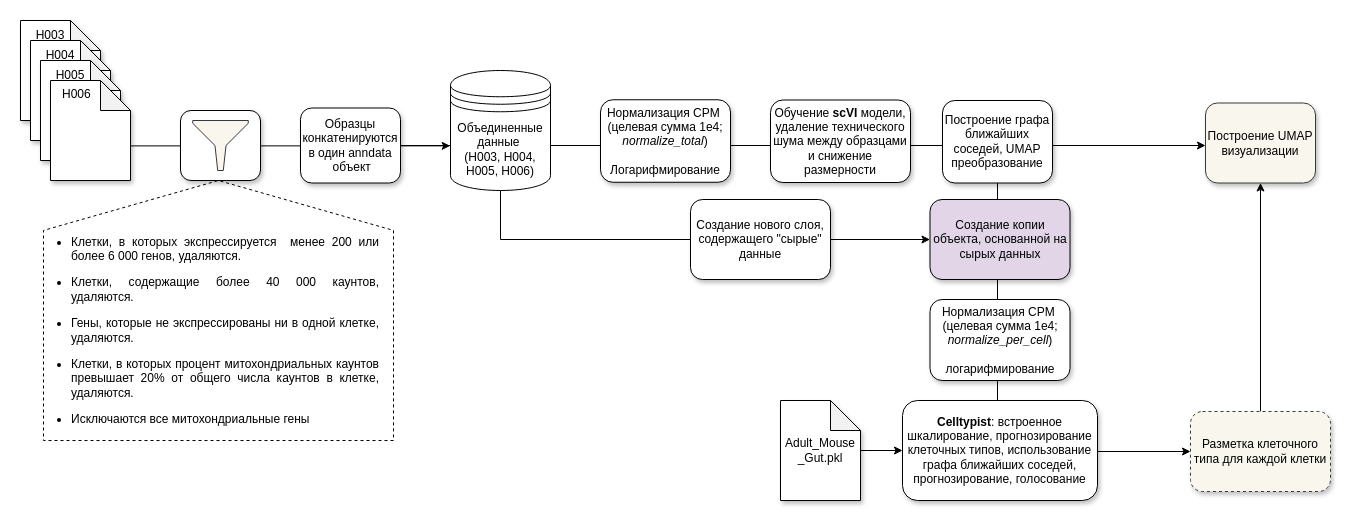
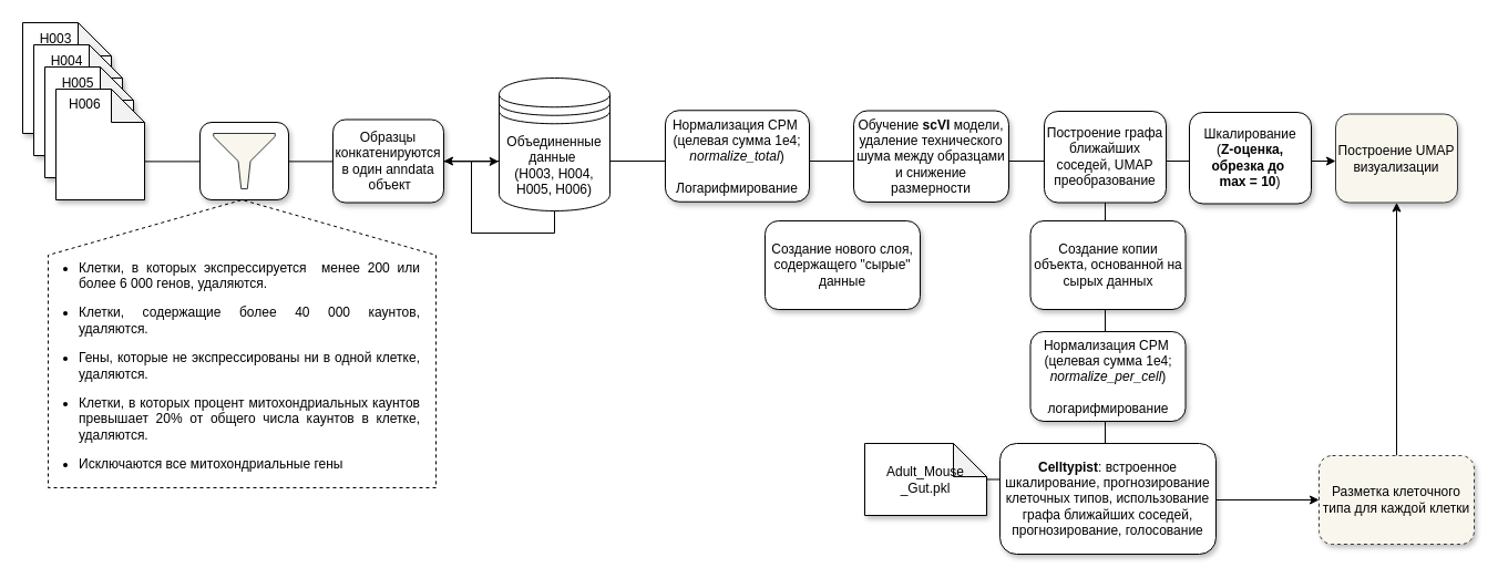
  <mxCell id="0" />
  <mxCell id="1" parent="0" />
  <mxCell id="2" style="edgeStyle=orthogonalEdgeStyle;rounded=0;orthogonalLoop=1;jettySize=auto;html=1;exitX=0;exitY=0;exitDx=80;exitDy=65;exitPerimeter=0;entryX=-0.003;entryY=0.628;entryDx=0;entryDy=0;entryPerimeter=0;" parent="1" source="8" target="24" edge="1"><mxGeometry relative="1" as="geometry"><mxPoint x="450" y="150" as="targetPoint" /><Array as="points"><mxPoint x="450" y="145" /></Array></mxGeometry></mxCell>
  <mxCell id="3" value="" style="shape=offPageConnector;whiteSpace=wrap;html=1;rotation=-180;size=0.192;dashed=1;" parent="1" vertex="1"><mxGeometry x="43" y="180" width="350" height="260" as="geometry" /></mxCell>
  <mxCell id="4" value="" style="group" parent="1" vertex="1" connectable="0"><mxGeometry x="20" y="20" width="110" height="160" as="geometry" /></mxCell>
  <mxCell id="5" value="" style="shape=note;whiteSpace=wrap;html=1;backgroundOutline=1;darkOpacity=0.05;align=left;shadow=1;" parent="4" vertex="1"><mxGeometry width="80" height="100" as="geometry" /></mxCell>
  <mxCell id="6" value="" style="shape=note;whiteSpace=wrap;html=1;backgroundOutline=1;darkOpacity=0.05;shadow=1;" parent="4" vertex="1"><mxGeometry x="10" y="20" width="80" height="100" as="geometry" /></mxCell>
  <mxCell id="7" value="" style="shape=note;whiteSpace=wrap;html=1;backgroundOutline=1;darkOpacity=0.05;shadow=1;" parent="4" vertex="1"><mxGeometry x="20" y="40" width="80" height="100" as="geometry" /></mxCell>
  <mxCell id="8" value="" style="shape=note;whiteSpace=wrap;html=1;backgroundOutline=1;darkOpacity=0.05;shadow=1;" parent="4" vertex="1"><mxGeometry x="30" y="60" width="80" height="100" as="geometry" /></mxCell>
  <mxCell id="9" value="H003" style="text;html=1;strokeColor=none;fillColor=none;align=center;verticalAlign=middle;whiteSpace=wrap;rounded=0;" parent="4" vertex="1"><mxGeometry width="60" height="30" as="geometry" /></mxCell>
  <mxCell id="10" value="&lt;div&gt;H004&lt;/div&gt;" style="text;html=1;strokeColor=none;fillColor=none;align=center;verticalAlign=middle;whiteSpace=wrap;rounded=0;" parent="4" vertex="1"><mxGeometry x="10" y="20" width="60" height="30" as="geometry" /></mxCell>
  <mxCell id="11" value="H005" style="text;html=1;strokeColor=none;fillColor=none;align=center;verticalAlign=middle;whiteSpace=wrap;rounded=0;" parent="4" vertex="1"><mxGeometry x="20" y="40" width="60" height="30" as="geometry" /></mxCell>
  <mxCell id="12" value="H006" style="text;whiteSpace=wrap;html=1;" parent="4" vertex="1"><mxGeometry x="40" y="60" width="60" height="40" as="geometry" /></mxCell>
  <mxCell id="13" value="" style="group;shadow=1;" parent="1" vertex="1" connectable="0"><mxGeometry x="180" y="110" width="120" height="70" as="geometry" /></mxCell>
  <mxCell id="14" value="" style="rounded=1;whiteSpace=wrap;html=1;shadow=1;" parent="13" vertex="1"><mxGeometry width="80" height="70" as="geometry" /></mxCell>
  <mxCell id="15" value="" style="sketch=0;aspect=fixed;pointerEvents=1;shadow=0;dashed=0;html=1;strokeColor=#36393d;labelPosition=center;verticalLabelPosition=bottom;verticalAlign=top;align=center;fillColor=#f9f7ed;shape=mxgraph.mscae.enterprise.filter" parent="13" vertex="1"><mxGeometry x="12.22" y="10" width="55.56" height="50" as="geometry" /></mxCell>
  <mxCell id="16" value="&lt;ul&gt;&lt;li&gt;&lt;div align=&quot;justify&quot;&gt;Клетки, в которых экспрессируется&amp;nbsp; менее 200 или более 6 000 генов, удаляются.&lt;/div&gt;&lt;/li&gt;&lt;/ul&gt;&lt;ul&gt;&lt;li&gt;&lt;div align=&quot;justify&quot;&gt;Клетки, содержащие более 40 000 каунтов, удаляются.&lt;br&gt;&lt;/div&gt;&lt;/li&gt;&lt;/ul&gt;&lt;div align=&quot;justify&quot;&gt;&lt;ul&gt;&lt;li&gt;Гены, которые не экспрессированы ни в одной клетке, удаляются.&lt;/li&gt;&lt;/ul&gt;&lt;ul&gt;&lt;li&gt;Клетки, в которых процент митохондриальных каунтов превышает 20% от общего числа каунтов в клетке, удаляются. &lt;br&gt;&lt;/li&gt;&lt;/ul&gt;&lt;ul&gt;&lt;li&gt;Исключаются все митохондриальные гены&lt;br&gt;&lt;/li&gt;&lt;/ul&gt;&lt;/div&gt;" style="text;html=1;strokeColor=none;fillColor=none;align=center;verticalAlign=middle;whiteSpace=wrap;rounded=0;" parent="1" vertex="1"><mxGeometry x="30" y="180" width="350" height="300" as="geometry" /></mxCell>
  <mxCell id="17" style="edgeStyle=orthogonalEdgeStyle;rounded=0;orthogonalLoop=1;jettySize=auto;html=1;exitX=1;exitY=0.5;exitDx=0;exitDy=0;" parent="1" source="18" target="22" edge="1"><mxGeometry relative="1" as="geometry"><Array as="points"><mxPoint x="870" y="145" /><mxPoint x="870" y="145" /></Array></mxGeometry></mxCell>
  <mxCell id="18" value="&lt;div&gt;Образцы&lt;/div&gt;&lt;div&gt;конкатенируются&lt;/div&gt;&lt;div&gt;в один anndata&lt;/div&gt;&lt;div&gt;&amp;nbsp;объект&lt;br&gt;&lt;/div&gt;" style="rounded=1;whiteSpace=wrap;html=1;shadow=1;" parent="1" vertex="1"><mxGeometry x="300" y="107.5" width="100" height="75" as="geometry" /></mxCell>
  <mxCell id="19" value="&lt;div&gt;Обучение &lt;b&gt;scVI&lt;/b&gt; модели, удаление технического шума между образцами и снижение размерности&lt;br&gt;&lt;/div&gt;" style="rounded=1;whiteSpace=wrap;html=1;shadow=1;" parent="1" vertex="1"><mxGeometry x="770" y="99.5" width="140" height="82.5" as="geometry" /></mxCell>
  <mxCell id="20" style="edgeStyle=orthogonalEdgeStyle;rounded=0;orthogonalLoop=1;jettySize=auto;html=1;exitX=0.5;exitY=1;exitDx=0;exitDy=0;entryX=0;entryY=0.5;entryDx=0;entryDy=0;" parent="1" source="21" target="29" edge="1"><mxGeometry relative="1" as="geometry" /></mxCell>
  <mxCell id="21" value="Построение графа ближайших соседей, UMAP преобразование " style="rounded=1;whiteSpace=wrap;html=1;shadow=1;" parent="1" vertex="1"><mxGeometry x="942" y="100" width="110" height="82.5" as="geometry" /></mxCell>
  <mxCell id="22" value="Построение UMAP визуализации" style="rounded=1;whiteSpace=wrap;html=1;shadow=1;fillColor=#f9f7ed;strokeColor=#36393d;" parent="1" vertex="1"><mxGeometry x="1205" y="102.5" width="110" height="80" as="geometry" /></mxCell>
- <mxCell id="23" style="edgeStyle=orthogonalEdgeStyle;rounded=0;orthogonalLoop=1;jettySize=auto;html=1;exitX=0.5;exitY=1;exitDx=0;exitDy=0;entryX=0;entryY=0.5;entryDx=0;entryDy=0;" parent="1" source="24" target="31" edge="1"><mxGeometry relative="1" as="geometry" /></mxCell>
+ <mxCell id="23" style="edgeStyle=orthogonalEdgeStyle;rounded=0;orthogonalLoop=1;jettySize=auto;html=1;exitX=0.5;exitY=1;exitDx=0;exitDy=0;" parent="1" source="24" target="18" edge="1"><mxGeometry relative="1" as="geometry" /></mxCell>
  <mxCell id="24" value="&lt;div&gt;Объединенные данные&amp;nbsp;&lt;/div&gt;&lt;div&gt;(H003, H004, H005, H006)&lt;/div&gt;" style="shape=datastore;whiteSpace=wrap;html=1;" parent="1" vertex="1"><mxGeometry x="450" y="70" width="100" height="120" as="geometry" /></mxCell>
  <mxCell id="25" value="" style="edgeStyle=orthogonalEdgeStyle;rounded=0;orthogonalLoop=1;jettySize=auto;html=1;" parent="1" source="26" target="30" edge="1"><mxGeometry relative="1" as="geometry" /></mxCell>
- <mxCell id="26" value="&lt;div&gt;Adult_Mouse&lt;/div&gt;&lt;div&gt;_Gut.pkl&lt;/div&gt;" style="shape=note;whiteSpace=wrap;html=1;backgroundOutline=1;darkOpacity=0.05;shadow=1;" parent="1" vertex="1"><mxGeometry x="780" y="400" width="80" height="100" as="geometry" /></mxCell>
+ <mxCell id="26" value="&lt;div&gt;Adult_Mouse&lt;/div&gt;&lt;div&gt;_Gut.pkl&lt;/div&gt;" style="shape=note;whiteSpace=wrap;html=1;backgroundOutline=1;darkOpacity=0.05;shadow=1;" parent="1" vertex="1"><mxGeometry x="780" y="400" width="110" height="65" as="geometry" /></mxCell>
  <mxCell id="27" value="&lt;div align=&quot;center&quot;&gt;Нормализация CPM&amp;nbsp;&lt;div&gt;(целевая сумма 1e4;&lt;i&gt; normalize_per_cell&lt;/i&gt;)&lt;/div&gt;&lt;/div&gt;&lt;div align=&quot;center&quot;&gt;&lt;br&gt;&lt;/div&gt;&lt;div align=&quot;center&quot;&gt;логарифмирование&lt;/div&gt;" style="rounded=1;whiteSpace=wrap;html=1;shadow=1;align=center;" parent="1" vertex="1"><mxGeometry x="929.5" y="299" width="140" height="81" as="geometry" /></mxCell>
  <mxCell id="28" style="edgeStyle=orthogonalEdgeStyle;rounded=0;orthogonalLoop=1;jettySize=auto;html=1;exitX=0.5;exitY=0;exitDx=0;exitDy=0;entryX=0.5;entryY=1;entryDx=0;entryDy=0;" parent="1" source="29" target="22" edge="1"><mxGeometry relative="1" as="geometry" /></mxCell>
  <mxCell id="29" value="Разметка клеточного типа для каждой клетки" style="rounded=1;whiteSpace=wrap;html=1;shadow=1;fillColor=#f9f7ed;strokeColor=#36393d;dashed=1;" parent="1" vertex="1"><mxGeometry x="1190" y="411" width="140" height="80" as="geometry" /></mxCell>
  <mxCell id="30" value="&lt;b&gt;Celltypist&lt;/b&gt;: встроенное шкалирование, прогнозирование клеточных типов, использование графа ближайших соседей, прогнозирование, голосование " style="rounded=1;whiteSpace=wrap;html=1;shadow=1;" parent="1" vertex="1"><mxGeometry x="902" y="400" width="195" height="100" as="geometry" /></mxCell>
- <mxCell id="31" value="Создание копии объекта, основанной на сырых данных" style="rounded=1;whiteSpace=wrap;html=1;shadow=1;fillColor=#e1d5e7;" parent="1" vertex="1"><mxGeometry x="929.5" y="199" width="140" height="80" as="geometry" /></mxCell>
+ <mxCell id="31" value="Создание копии объекта, основанной на сырых данных" style="rounded=1;whiteSpace=wrap;html=1;shadow=1;" parent="1" vertex="1"><mxGeometry x="929.5" y="199" width="140" height="80" as="geometry" /></mxCell>
  <mxCell id="32" value="&lt;div&gt;Нормализация CPM&amp;nbsp;&lt;/div&gt;&lt;div&gt;(целевая сумма 1e4; &lt;i&gt;normalize_total&lt;/i&gt;)&lt;/div&gt;&lt;div&gt;&lt;br&gt;&lt;/div&gt;&lt;div&gt;Логарифмирование&lt;br&gt;&lt;/div&gt;" style="rounded=1;whiteSpace=wrap;html=1;shadow=1;" parent="1" vertex="1"><mxGeometry x="600" y="99.25" width="130" height="82.5" as="geometry" /></mxCell>
  <mxCell id="33" value="Создание нового слоя, содержащего &quot;сырые&quot; данные " style="rounded=1;whiteSpace=wrap;html=1;shadow=1;" parent="1" vertex="1"><mxGeometry x="690" y="199" width="140" height="80" as="geometry" /></mxCell>
+ <mxCell id="34" value="&lt;div&gt;Шкалирование&lt;/div&gt;&lt;div&gt;(&lt;strong&gt;Z-оценка, обрезка до&amp;nbsp;&lt;/strong&gt;&lt;/div&gt;&lt;div&gt;&lt;strong&gt;max = 10&lt;/strong&gt;)&lt;br&gt;&lt;/div&gt;" style="rounded=1;whiteSpace=wrap;html=1;shadow=1;" parent="1" vertex="1"><mxGeometry x="1073" y="101" width="110" height="82.5" as="geometry" /></mxCell>
